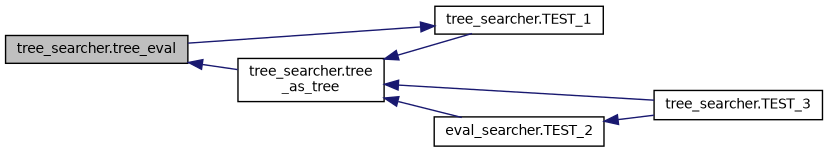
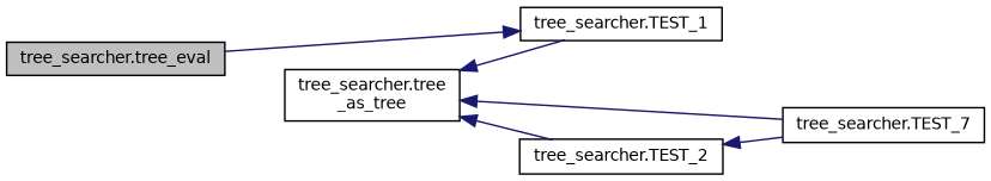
  digraph {
    rankdir=LR
    node [color=black fillcolor=white fontname=Helvetica fontsize=10 shape=record style=filled]
    edge [color=midnightblue dir=back fontname=Helvetica fontsize=10 labelfontname=Helvetica labelfontsize=10 style=solid]
    n1 [fillcolor=grey75 fontcolor=black height=0.2 label="tree_searcher.tree_eval" width=0.4]
    n2 [height=0.2 label="tree_searcher.tree\l_as_tree" width=0.4]
    n3 [height=0.2 label="tree_searcher.TEST_1" width=0.4]
-   n4 [height=0.2 label="tree_searcher.TEST_3" width=0.4]
-   n5 [height=0.2 label="eval_searcher.TEST_2" width=0.4]
-   n1 -> n2
+   n4 [height=0.2 label="tree_searcher.TEST_7" width=0.4]
+   n5 [height=0.2 label="tree_searcher.TEST_2" width=0.4]
    n2 -> n3
    n2 -> n4
    n2 -> n5
    n3 -> n1
    n5 -> n4
  }
